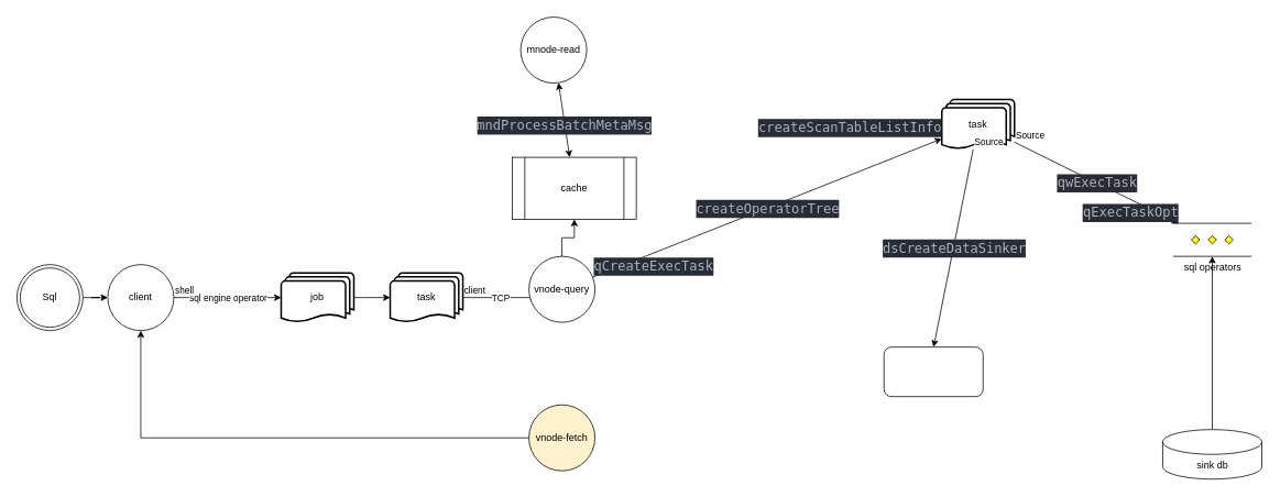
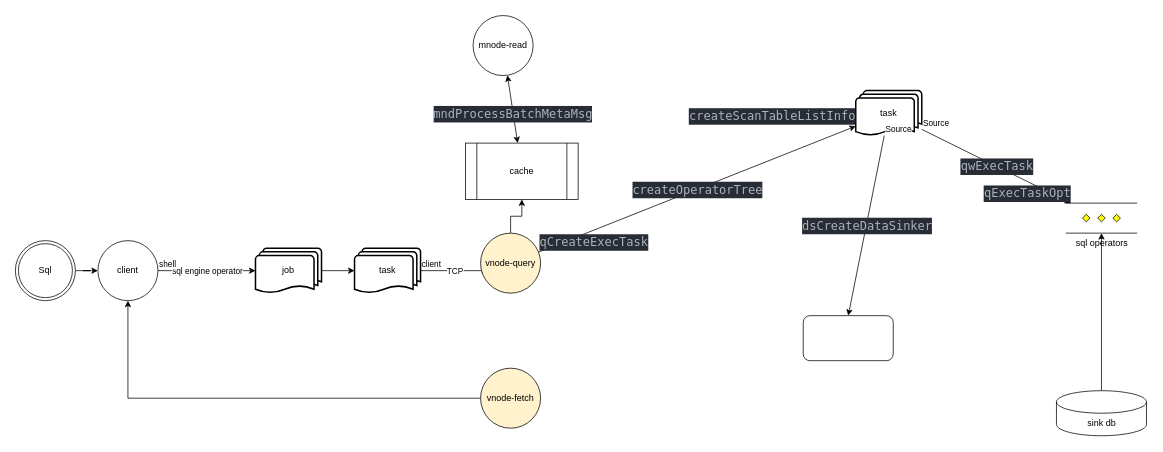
  <mxCell id="0" />
  <mxCell id="1" parent="0" />
  <mxCell id="2" value="" style="endArrow=classic;html=1;rounded=0;" edge="1" parent="1" source="9"><mxGeometry relative="1" as="geometry"><mxPoint x="500" y="360.5" as="sourcePoint" /><mxPoint x="650" y="360" as="targetPoint" /></mxGeometry></mxCell>
  <mxCell id="3" value="TCP" style="edgeLabel;resizable=0;html=1;align=center;verticalAlign=middle;" connectable="0" vertex="1" parent="2"><mxGeometry relative="1" as="geometry" /></mxCell>
  <mxCell id="4" value="client" style="edgeLabel;resizable=0;html=1;align=left;verticalAlign=bottom;" connectable="0" vertex="1" parent="2"><mxGeometry x="-1" relative="1" as="geometry" /></mxCell>
  <mxCell id="5" style="edgeStyle=orthogonalEdgeStyle;rounded=0;orthogonalLoop=1;jettySize=auto;html=1;exitX=1;exitY=0.5;exitDx=0;exitDy=0;exitPerimeter=0;entryX=0;entryY=0.5;entryDx=0;entryDy=0;entryPerimeter=0;" edge="1" parent="1" source="6" target="9"><mxGeometry relative="1" as="geometry" /></mxCell>
  <mxCell id="6" value="job" style="strokeWidth=2;html=1;shape=mxgraph.flowchart.multi-document;whiteSpace=wrap;" vertex="1" parent="1"><mxGeometry x="340" y="330" width="88" height="60" as="geometry" /></mxCell>
  <mxCell id="7" style="edgeStyle=orthogonalEdgeStyle;rounded=0;orthogonalLoop=1;jettySize=auto;html=1;" edge="1" parent="1" source="8" target="36"><mxGeometry relative="1" as="geometry" /></mxCell>
  <mxCell id="8" value="&lt;div&gt;Sql&lt;/div&gt;" style="ellipse;shape=doubleEllipse;whiteSpace=wrap;html=1;aspect=fixed;" vertex="1" parent="1"><mxGeometry x="20" y="320" width="80" height="80" as="geometry" /></mxCell>
  <mxCell id="9" value="task" style="strokeWidth=2;html=1;shape=mxgraph.flowchart.multi-document;whiteSpace=wrap;" vertex="1" parent="1"><mxGeometry x="472" y="330" width="88" height="60" as="geometry" /></mxCell>
  <mxCell id="10" value="" style="endArrow=classic;html=1;rounded=0;" edge="1" parent="1" source="36" target="6"><mxGeometry relative="1" as="geometry"><mxPoint x="580" y="230" as="sourcePoint" /><mxPoint x="740" y="230" as="targetPoint" /></mxGeometry></mxCell>
  <mxCell id="11" value="sql engine operator" style="edgeLabel;resizable=0;html=1;align=center;verticalAlign=middle;" connectable="0" vertex="1" parent="10"><mxGeometry relative="1" as="geometry" /></mxCell>
  <mxCell id="12" value="shell" style="edgeLabel;resizable=0;html=1;align=left;verticalAlign=bottom;" connectable="0" vertex="1" parent="10"><mxGeometry x="-1" relative="1" as="geometry" /></mxCell>
  <mxCell id="13" style="edgeStyle=orthogonalEdgeStyle;rounded=0;orthogonalLoop=1;jettySize=auto;html=1;" edge="1" parent="1" source="14" target="33"><mxGeometry relative="1" as="geometry" /></mxCell>
- <mxCell id="14" value="vnode-query" style="ellipse;whiteSpace=wrap;html=1;aspect=fixed;" vertex="1" parent="1"><mxGeometry x="640" y="310" width="80" height="80" as="geometry" /></mxCell>
+ <mxCell id="14" value="vnode-query" style="ellipse;whiteSpace=wrap;html=1;aspect=fixed;fillColor=#fff2cc;" vertex="1" parent="1"><mxGeometry x="640" y="310" width="80" height="80" as="geometry" /></mxCell>
  <mxCell id="15" value="mnode-read" style="ellipse;whiteSpace=wrap;html=1;aspect=fixed;" vertex="1" parent="1"><mxGeometry x="630" y="20" width="80" height="80" as="geometry" /></mxCell>
  <mxCell id="16" style="edgeStyle=orthogonalEdgeStyle;rounded=0;orthogonalLoop=1;jettySize=auto;html=1;entryX=0.5;entryY=1;entryDx=0;entryDy=0;" edge="1" parent="1" source="17" target="36"><mxGeometry relative="1" as="geometry" /></mxCell>
  <mxCell id="17" value="vnode-fetch" style="ellipse;whiteSpace=wrap;html=1;aspect=fixed;fillColor=#fff2cc;" vertex="1" parent="1"><mxGeometry x="640" y="490" width="80" height="80" as="geometry" /></mxCell>
  <mxCell id="18" value="task" style="strokeWidth=2;html=1;shape=mxgraph.flowchart.multi-document;whiteSpace=wrap;" vertex="1" parent="1"><mxGeometry x="1140" y="120" width="88" height="60" as="geometry" /></mxCell>
  <mxCell id="19" value="" style="endArrow=classic;html=1;rounded=0;" edge="1" parent="1" source="14" target="18"><mxGeometry relative="1" as="geometry"><mxPoint x="1160" y="220" as="sourcePoint" /><mxPoint x="1050" y="230" as="targetPoint" /></mxGeometry></mxCell>
  <mxCell id="20" value="&lt;div style=&quot;color: rgb(171, 178, 191); background-color: rgb(40, 44, 52); font-family: &amp;quot;Cascadia Code&amp;quot;, &amp;quot;Cascadia Code&amp;quot;, monospace, &amp;quot;Droid Sans Mono&amp;quot;, &amp;quot;monospace&amp;quot;, monospace; font-weight: normal; font-size: 16px; line-height: 22px;&quot;&gt;&lt;div&gt;createOperatorTree&lt;/div&gt;&lt;/div&gt;" style="edgeLabel;resizable=0;html=1;align=center;verticalAlign=middle;" connectable="0" vertex="1" parent="19"><mxGeometry relative="1" as="geometry" /></mxCell>
  <mxCell id="21" value="&lt;div style=&quot;color: rgb(171, 178, 191); background-color: rgb(40, 44, 52); font-family: &amp;quot;Cascadia Code&amp;quot;, &amp;quot;Cascadia Code&amp;quot;, monospace, &amp;quot;Droid Sans Mono&amp;quot;, &amp;quot;monospace&amp;quot;, monospace; font-weight: normal; font-size: 16px; line-height: 22px;&quot;&gt;&lt;div&gt;qCreateExecTask&lt;/div&gt;&lt;/div&gt;" style="edgeLabel;resizable=0;html=1;align=left;verticalAlign=bottom;" connectable="0" vertex="1" parent="19"><mxGeometry x="-1" relative="1" as="geometry" /></mxCell>
  <mxCell id="22" value="&lt;div style=&quot;color: rgb(171, 178, 191); background-color: rgb(40, 44, 52); font-family: &amp;quot;Cascadia Code&amp;quot;, &amp;quot;Cascadia Code&amp;quot;, monospace, &amp;quot;Droid Sans Mono&amp;quot;, &amp;quot;monospace&amp;quot;, monospace; font-weight: normal; font-size: 16px; line-height: 22px;&quot;&gt;&lt;div&gt;createScanTableListInfo&lt;/div&gt;&lt;/div&gt;" style="edgeLabel;resizable=0;html=1;align=right;verticalAlign=bottom;" connectable="0" vertex="1" parent="19"><mxGeometry x="1" relative="1" as="geometry" /></mxCell>
  <mxCell id="23" value="" style="endArrow=classic;html=1;rounded=0;" edge="1" parent="1" source="18"><mxGeometry relative="1" as="geometry"><mxPoint x="860" y="420" as="sourcePoint" /><mxPoint x="1130" y="420" as="targetPoint" /></mxGeometry></mxCell>
  <mxCell id="24" value="&lt;div style=&quot;color: rgb(171, 178, 191); background-color: rgb(40, 44, 52); font-family: &amp;quot;Cascadia Code&amp;quot;, &amp;quot;Cascadia Code&amp;quot;, monospace, &amp;quot;Droid Sans Mono&amp;quot;, &amp;quot;monospace&amp;quot;, monospace; font-weight: normal; font-size: 16px; line-height: 22px;&quot;&gt;&lt;div&gt;dsCreateDataSinker&lt;/div&gt;&lt;/div&gt;" style="edgeLabel;resizable=0;html=1;align=center;verticalAlign=middle;" connectable="0" vertex="1" parent="23"><mxGeometry relative="1" as="geometry" /></mxCell>
  <mxCell id="25" value="Source" style="edgeLabel;resizable=0;html=1;align=left;verticalAlign=bottom;" connectable="0" vertex="1" parent="23"><mxGeometry x="-1" relative="1" as="geometry" /></mxCell>
  <mxCell id="26" value="" style="endArrow=classic;html=1;rounded=0;" edge="1" parent="1" source="18" target="30"><mxGeometry relative="1" as="geometry"><mxPoint x="1120" y="360" as="sourcePoint" /><mxPoint x="1510" y="450" as="targetPoint" /></mxGeometry></mxCell>
  <mxCell id="27" value="&lt;div style=&quot;color: rgb(171, 178, 191); background-color: rgb(40, 44, 52); font-family: &amp;quot;Cascadia Code&amp;quot;, &amp;quot;Cascadia Code&amp;quot;, monospace, &amp;quot;Droid Sans Mono&amp;quot;, &amp;quot;monospace&amp;quot;, monospace; font-weight: normal; font-size: 16px; line-height: 22px;&quot;&gt;&lt;div&gt;qwExecTask&lt;/div&gt;&lt;/div&gt;" style="edgeLabel;resizable=0;html=1;align=center;verticalAlign=middle;" connectable="0" vertex="1" parent="26"><mxGeometry relative="1" as="geometry" /></mxCell>
  <mxCell id="28" value="Source" style="edgeLabel;resizable=0;html=1;align=left;verticalAlign=bottom;" connectable="0" vertex="1" parent="26"><mxGeometry x="-1" relative="1" as="geometry" /></mxCell>
  <mxCell id="29" value="&lt;div style=&quot;color: rgb(171, 178, 191); background-color: rgb(40, 44, 52); font-family: &amp;quot;Cascadia Code&amp;quot;, &amp;quot;Cascadia Code&amp;quot;, monospace, &amp;quot;Droid Sans Mono&amp;quot;, &amp;quot;monospace&amp;quot;, monospace; font-weight: normal; font-size: 16px; line-height: 22px;&quot;&gt;&lt;div&gt;qExecTaskOpt&lt;/div&gt;&lt;/div&gt;" style="edgeLabel;resizable=0;html=1;align=right;verticalAlign=bottom;" connectable="0" vertex="1" parent="26"><mxGeometry x="1" relative="1" as="geometry" /></mxCell>
  <mxCell id="30" value="sql operators" style="verticalLabelPosition=bottom;verticalAlign=top;html=1;shape=mxgraph.flowchart.parallel_mode;pointerEvents=1;fillStyle=auto;" vertex="1" parent="1"><mxGeometry x="1420" y="270" width="95" height="40" as="geometry" /></mxCell>
  <mxCell id="31" style="edgeStyle=orthogonalEdgeStyle;rounded=0;orthogonalLoop=1;jettySize=auto;html=1;" edge="1" parent="1" source="32" target="30"><mxGeometry relative="1" as="geometry" /></mxCell>
  <mxCell id="32" value="sink db" style="shape=cylinder3;whiteSpace=wrap;html=1;boundedLbl=1;backgroundOutline=1;size=15;" vertex="1" parent="1"><mxGeometry x="1407.5" y="520" width="120" height="60" as="geometry" /></mxCell>
  <mxCell id="33" value="cache" style="shape=process;whiteSpace=wrap;html=1;backgroundOutline=1;" vertex="1" parent="1"><mxGeometry x="620" y="190" width="150" height="75" as="geometry" /></mxCell>
  <mxCell id="34" value="" style="endArrow=classic;startArrow=classic;html=1;rounded=0;" edge="1" parent="1" source="15" target="33"><mxGeometry width="50" height="50" relative="1" as="geometry"><mxPoint x="780" y="790" as="sourcePoint" /><mxPoint x="950" y="520" as="targetPoint" /></mxGeometry></mxCell>
  <mxCell id="35" value="&lt;div style=&quot;color: rgb(171, 178, 191); background-color: rgb(40, 44, 52); font-family: &amp;quot;Cascadia Code&amp;quot;, &amp;quot;Cascadia Code&amp;quot;, monospace, &amp;quot;Droid Sans Mono&amp;quot;, &amp;quot;monospace&amp;quot;, monospace; font-weight: normal; font-size: 16px; line-height: 22px;&quot;&gt;&lt;div&gt;mndProcessBatchMetaMsg&lt;/div&gt;&lt;/div&gt;" style="edgeLabel;html=1;align=center;verticalAlign=middle;resizable=0;points=[];" vertex="1" connectable="0" parent="34"><mxGeometry x="0.122" y="-1" relative="1" as="geometry"><mxPoint as="offset" /></mxGeometry></mxCell>
  <mxCell id="36" value="client" style="ellipse;whiteSpace=wrap;html=1;aspect=fixed;" vertex="1" parent="1"><mxGeometry x="130" y="320" width="80" height="80" as="geometry" /></mxCell>
  <mxCell id="37" value="" style="rounded=1;whiteSpace=wrap;html=1;" vertex="1" parent="1"><mxGeometry x="1070" y="420" width="120" height="60" as="geometry" /></mxCell>
